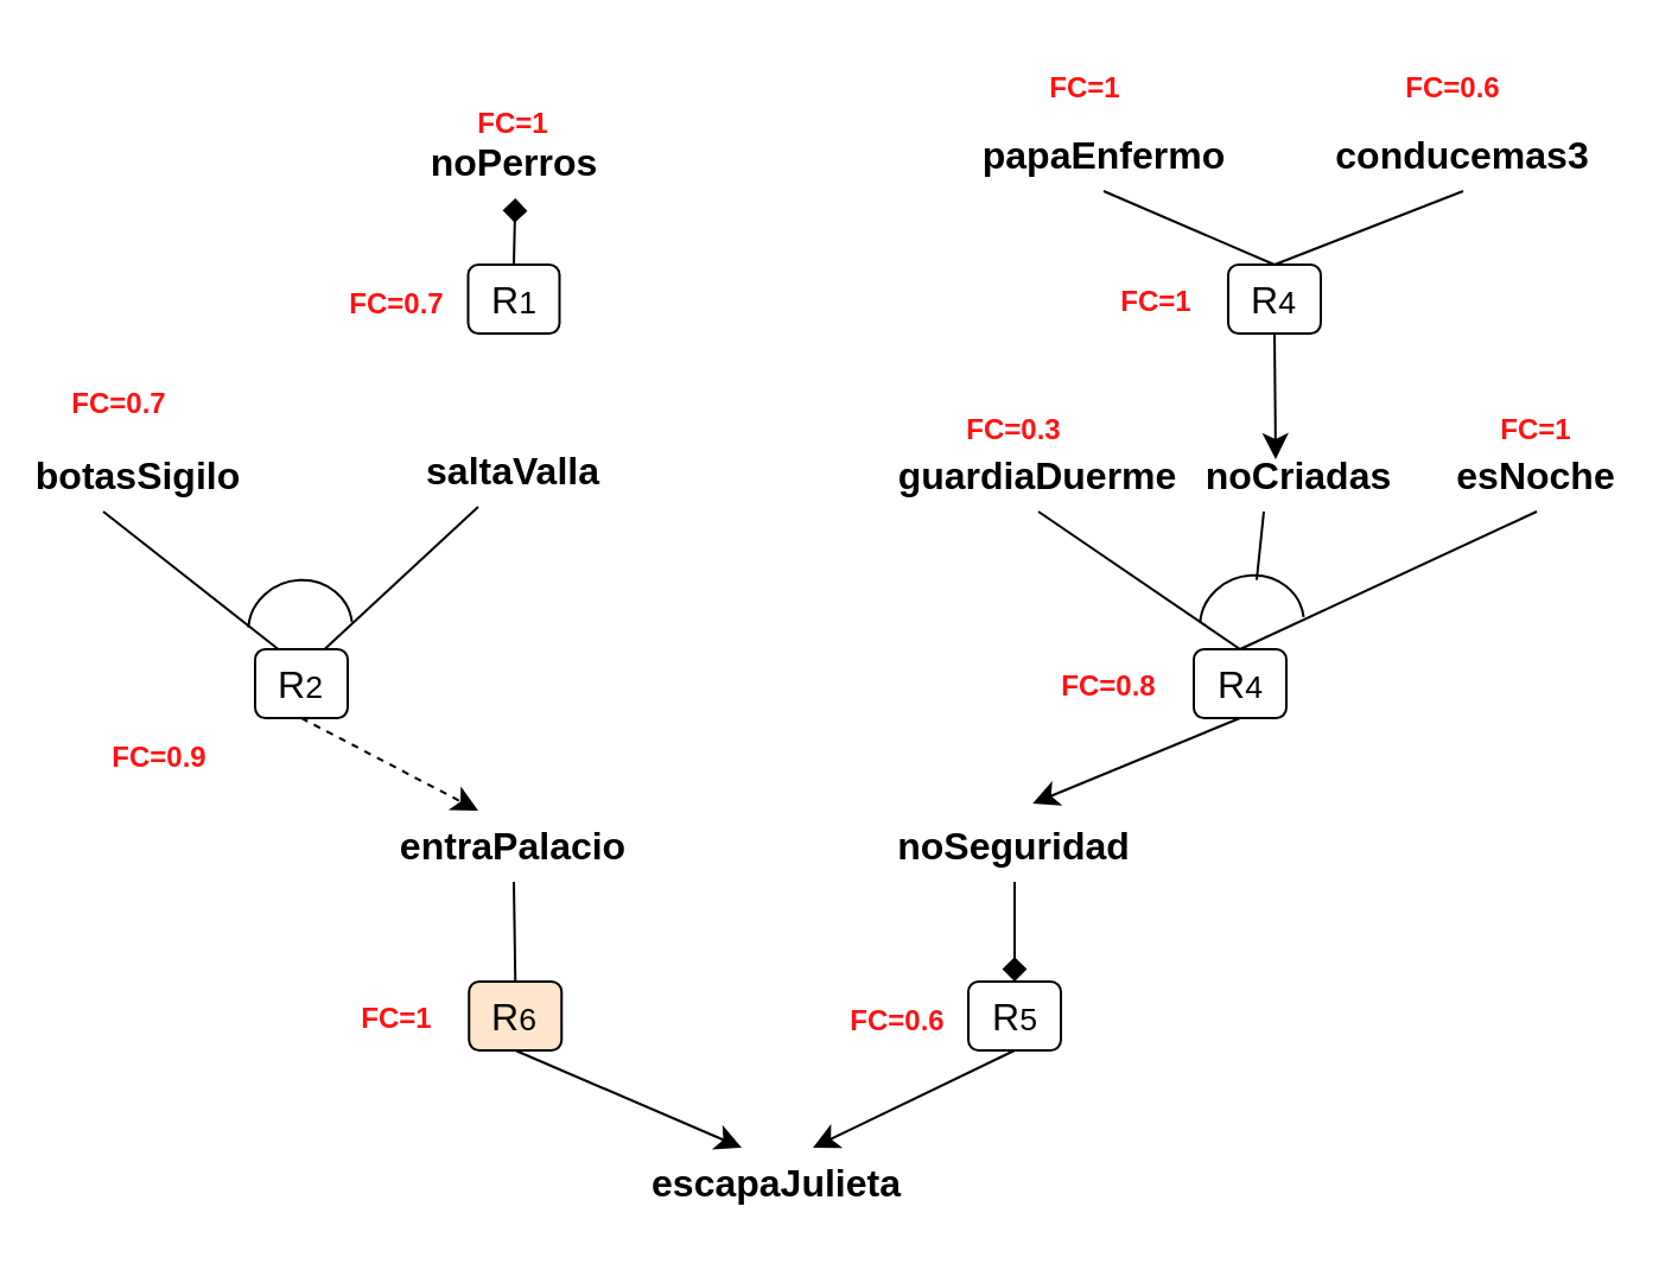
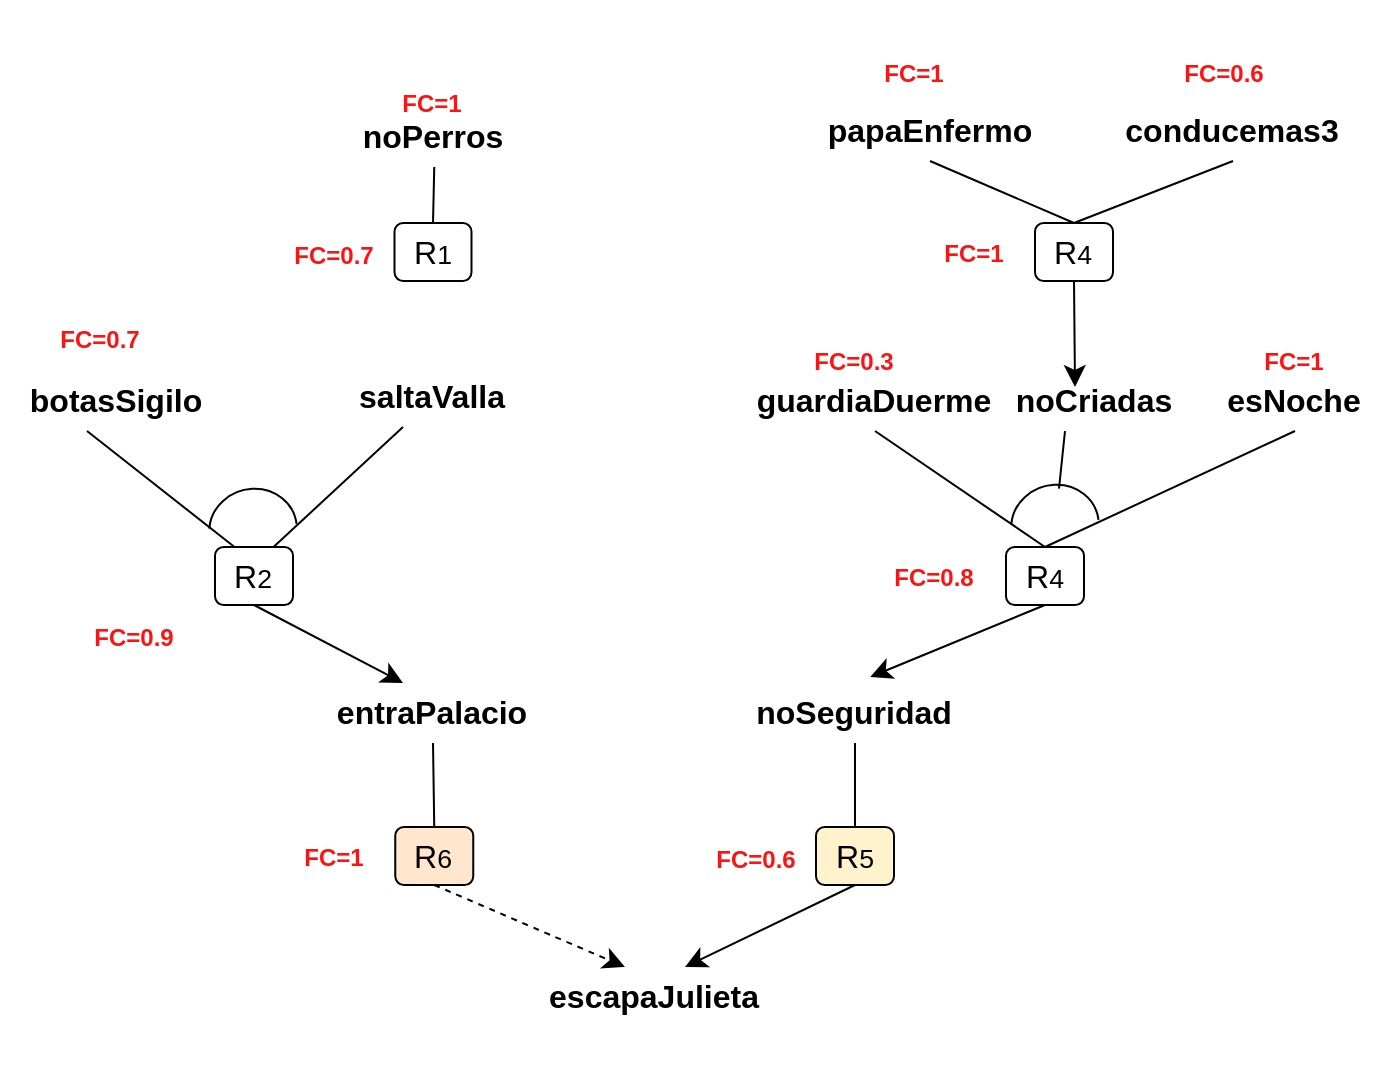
  <mxCell id="0" />
  <mxCell id="1" parent="0" />
  <mxCell id="2" value="&lt;b&gt;conducemas3&lt;/b&gt;" style="text;html=1;strokeColor=none;fillColor=none;align=center;verticalAlign=middle;whiteSpace=wrap;rounded=0;fontSize=16;" vertex="1" parent="1"><mxGeometry x="586" y="50" width="60" height="30" as="geometry" /></mxCell>
  <mxCell id="3" value="&lt;b&gt;papaEnfermo&lt;/b&gt;" style="text;html=1;strokeColor=none;fillColor=none;align=center;verticalAlign=middle;whiteSpace=wrap;rounded=0;fontSize=16;" vertex="1" parent="1"><mxGeometry x="434.5" y="50" width="60" height="30" as="geometry" /></mxCell>
  <mxCell id="4" value="&lt;b&gt;escapaJulieta&lt;/b&gt;" style="text;html=1;strokeColor=none;fillColor=none;align=center;verticalAlign=middle;whiteSpace=wrap;rounded=0;fontSize=16;" vertex="1" parent="1"><mxGeometry x="297" y="483" width="60" height="30" as="geometry" /></mxCell>
  <mxCell id="5" value="&lt;b&gt;botasSigilo&lt;/b&gt;" style="text;html=1;strokeColor=none;fillColor=none;align=center;verticalAlign=middle;whiteSpace=wrap;rounded=0;fontSize=16;" vertex="1" parent="1"><mxGeometry x="28" y="185" width="60" height="30" as="geometry" /></mxCell>
  <mxCell id="6" value="&lt;b&gt;saltaValla&lt;/b&gt;" style="text;html=1;strokeColor=none;fillColor=none;align=center;verticalAlign=middle;whiteSpace=wrap;rounded=0;fontSize=16;" vertex="1" parent="1"><mxGeometry x="186" y="183" width="60" height="30" as="geometry" /></mxCell>
  <mxCell id="7" value="&lt;b&gt;noPerros&lt;/b&gt;" style="text;html=1;strokeColor=none;fillColor=none;align=center;verticalAlign=middle;whiteSpace=wrap;rounded=0;fontSize=16;" vertex="1" parent="1"><mxGeometry x="186.25" y="53" width="60.75" height="30" as="geometry" /></mxCell>
  <mxCell id="8" value="&lt;b&gt;entraPalacio&lt;/b&gt;" style="text;html=1;strokeColor=none;fillColor=none;align=center;verticalAlign=middle;whiteSpace=wrap;rounded=0;fontSize=16;" vertex="1" parent="1"><mxGeometry x="186" y="341" width="60" height="30" as="geometry" /></mxCell>
  <mxCell id="9" value="&lt;b&gt;guardiaDuerme&lt;/b&gt;" style="text;html=1;strokeColor=none;fillColor=none;align=center;verticalAlign=middle;whiteSpace=wrap;rounded=0;fontSize=16;" vertex="1" parent="1"><mxGeometry x="407" y="185" width="60" height="30" as="geometry" /></mxCell>
  <mxCell id="10" value="&lt;b&gt;noCriadas&lt;/b&gt;" style="text;html=1;strokeColor=none;fillColor=none;align=center;verticalAlign=middle;whiteSpace=wrap;rounded=0;fontSize=16;" vertex="1" parent="1"><mxGeometry x="517" y="185" width="60" height="30" as="geometry" /></mxCell>
- <mxCell id="11" style="edgeStyle=none;curved=1;rounded=0;orthogonalLoop=1;jettySize=auto;html=1;exitX=0.5;exitY=1;exitDx=0;exitDy=0;entryX=0.25;entryY=0;entryDx=0;entryDy=0;fontSize=12;startSize=8;endSize=8;dashed=1;" edge="1" parent="1" source="12" target="8"><mxGeometry relative="1" as="geometry" /></mxCell>
+ <mxCell id="11" style="edgeStyle=none;curved=1;rounded=0;orthogonalLoop=1;jettySize=auto;html=1;exitX=0.5;exitY=1;exitDx=0;exitDy=0;entryX=0.25;entryY=0;entryDx=0;entryDy=0;fontSize=12;startSize=8;endSize=8;" edge="1" parent="1" source="12" target="8"><mxGeometry relative="1" as="geometry" /></mxCell>
  <mxCell id="12" value="R&lt;span style=&quot;font-size: 13.333px;&quot;&gt;2&lt;/span&gt;" style="rounded=1;whiteSpace=wrap;html=1;fontSize=16;" vertex="1" parent="1"><mxGeometry x="107" y="273" width="39" height="29" as="geometry" /></mxCell>
  <mxCell id="13" value="R&lt;span style=&quot;font-size: 13.333px;&quot;&gt;1&lt;/span&gt;" style="rounded=1;whiteSpace=wrap;html=1;fontSize=16;" vertex="1" parent="1"><mxGeometry x="196.75" y="111" width="38.5" height="29" as="geometry" /></mxCell>
  <mxCell id="14" style="edgeStyle=none;curved=1;rounded=0;orthogonalLoop=1;jettySize=auto;html=1;entryX=0.75;entryY=0;entryDx=0;entryDy=0;fontSize=12;startSize=8;endSize=8;exitX=0.5;exitY=1;exitDx=0;exitDy=0;" edge="1" parent="1" source="42" target="4"><mxGeometry relative="1" as="geometry"><mxPoint x="397" y="443" as="sourcePoint" /></mxGeometry></mxCell>
  <mxCell id="15" value="R&lt;span style=&quot;font-size: 13.333px;&quot;&gt;4&lt;/span&gt;" style="rounded=1;whiteSpace=wrap;html=1;fontSize=16;" vertex="1" parent="1"><mxGeometry x="517" y="111" width="39" height="29" as="geometry" /></mxCell>
  <mxCell id="16" style="edgeStyle=none;curved=1;rounded=0;orthogonalLoop=1;jettySize=auto;html=1;exitX=0.5;exitY=1;exitDx=0;exitDy=0;fontSize=12;startSize=8;endSize=8;entryX=0.627;entryY=-0.1;entryDx=0;entryDy=0;entryPerimeter=0;" edge="1" parent="1" source="17" target="37"><mxGeometry relative="1" as="geometry"><mxPoint x="222.5" y="341" as="targetPoint" /></mxGeometry></mxCell>
  <mxCell id="17" value="R&lt;span style=&quot;font-size: 13.333px;&quot;&gt;4&lt;/span&gt;" style="rounded=1;whiteSpace=wrap;html=1;fontSize=16;" vertex="1" parent="1"><mxGeometry x="502.5" y="273" width="39" height="29" as="geometry" /></mxCell>
- <mxCell id="18" style="edgeStyle=none;curved=1;rounded=0;orthogonalLoop=1;jettySize=auto;html=1;entryX=0.25;entryY=0;entryDx=0;entryDy=0;fontSize=12;startSize=8;endSize=8;exitX=0.5;exitY=1;exitDx=0;exitDy=0;" edge="1" parent="1" source="41" target="4"><mxGeometry relative="1" as="geometry"><mxPoint x="257" y="443" as="sourcePoint" /></mxGeometry></mxCell>
- <mxCell id="19" value="" style="endArrow=diamond;html=1;rounded=0;fontSize=12;startSize=8;endSize=8;edgeStyle=none;curved=1;entryX=0.5;entryY=1;entryDx=0;entryDy=0;exitX=0.5;exitY=0;exitDx=0;exitDy=0;" edge="1" parent="1" source="13" target="7"><mxGeometry width="50" height="50" relative="1" as="geometry"><mxPoint x="191" y="161" as="sourcePoint" /><mxPoint x="241" y="111" as="targetPoint" /></mxGeometry></mxCell>
+ <mxCell id="18" style="edgeStyle=none;curved=1;rounded=0;orthogonalLoop=1;jettySize=auto;html=1;entryX=0.25;entryY=0;entryDx=0;entryDy=0;fontSize=12;startSize=8;endSize=8;exitX=0.5;exitY=1;exitDx=0;exitDy=0;dashed=1;" edge="1" parent="1" source="41" target="4"><mxGeometry relative="1" as="geometry"><mxPoint x="257" y="443" as="sourcePoint" /></mxGeometry></mxCell>
+ <mxCell id="19" value="" style="endArrow=none;html=1;rounded=0;fontSize=12;startSize=8;endSize=8;edgeStyle=none;curved=1;entryX=0.5;entryY=1;entryDx=0;entryDy=0;exitX=0.5;exitY=0;exitDx=0;exitDy=0;" edge="1" parent="1" source="13" target="7"><mxGeometry width="50" height="50" relative="1" as="geometry"><mxPoint x="191" y="161" as="sourcePoint" /><mxPoint x="241" y="111" as="targetPoint" /></mxGeometry></mxCell>
  <mxCell id="20" value="" style="endArrow=none;html=1;rounded=0;fontSize=12;startSize=8;endSize=8;edgeStyle=none;curved=1;entryX=0.5;entryY=1;entryDx=0;entryDy=0;exitX=0.5;exitY=0;exitDx=0;exitDy=0;" edge="1" parent="1" source="15" target="3"><mxGeometry width="50" height="50" relative="1" as="geometry"><mxPoint x="172.5" y="523" as="sourcePoint" /><mxPoint x="222.5" y="473" as="targetPoint" /></mxGeometry></mxCell>
  <mxCell id="21" value="" style="endArrow=none;html=1;rounded=0;fontSize=12;startSize=8;endSize=8;edgeStyle=none;curved=1;entryX=0.5;entryY=1;entryDx=0;entryDy=0;exitX=0.5;exitY=0;exitDx=0;exitDy=0;" edge="1" parent="1" source="15" target="2"><mxGeometry width="50" height="50" relative="1" as="geometry"><mxPoint x="218.5" y="539.5" as="sourcePoint" /><mxPoint x="268.5" y="489.5" as="targetPoint" /></mxGeometry></mxCell>
  <mxCell id="22" value="" style="endArrow=none;html=1;rounded=0;fontSize=12;startSize=8;endSize=8;edgeStyle=none;curved=1;entryX=0.25;entryY=1;entryDx=0;entryDy=0;exitX=0.25;exitY=0;exitDx=0;exitDy=0;" edge="1" parent="1" source="12" target="5"><mxGeometry width="50" height="50" relative="1" as="geometry"><mxPoint x="86" y="337" as="sourcePoint" /><mxPoint x="1" y="272" as="targetPoint" /></mxGeometry></mxCell>
  <mxCell id="23" value="" style="endArrow=none;html=1;rounded=0;fontSize=12;edgeStyle=none;curved=1;entryX=0.25;entryY=1;entryDx=0;entryDy=0;exitX=0.75;exitY=0;exitDx=0;exitDy=0;entryPerimeter=0;" edge="1" parent="1" source="12" target="6"><mxGeometry width="50" height="50" relative="1" as="geometry"><mxPoint x="161" y="321" as="sourcePoint" /><mxPoint x="206" y="256" as="targetPoint" /></mxGeometry></mxCell>
  <mxCell id="24" value="" style="endArrow=none;html=1;rounded=0;fontSize=12;startSize=8;endSize=8;edgeStyle=none;curved=1;entryX=0.5;entryY=1;entryDx=0;entryDy=0;exitX=0.5;exitY=0;exitDx=0;exitDy=0;" edge="1" parent="1" source="17" target="9"><mxGeometry width="50" height="50" relative="1" as="geometry"><mxPoint x="371.5" y="385" as="sourcePoint" /><mxPoint x="421.5" y="335" as="targetPoint" /></mxGeometry></mxCell>
  <mxCell id="25" value="" style="endArrow=none;html=1;rounded=0;fontSize=12;startSize=8;endSize=8;edgeStyle=none;curved=1;entryX=0.25;entryY=1;entryDx=0;entryDy=0;exitX=0.346;exitY=0.928;exitDx=0;exitDy=0;exitPerimeter=0;" edge="1" parent="1" source="40" target="10"><mxGeometry width="50" height="50" relative="1" as="geometry"><mxPoint x="534.5" y="249" as="sourcePoint" /><mxPoint x="431.5" y="345" as="targetPoint" /></mxGeometry></mxCell>
  <mxCell id="26" value="" style="endArrow=classic;html=1;rounded=0;fontSize=12;startSize=8;endSize=8;edgeStyle=none;curved=1;exitX=0.5;exitY=1;exitDx=0;exitDy=0;" edge="1" parent="1" source="15"><mxGeometry width="50" height="50" relative="1" as="geometry"><mxPoint x="528.5" y="156" as="sourcePoint" /><mxPoint x="537" y="193" as="targetPoint" /></mxGeometry></mxCell>
  <mxCell id="27" value="&lt;font color=&quot;#ff1212&quot; style=&quot;font-size: 12px;&quot;&gt;&lt;b&gt;FC=1&lt;/b&gt;&lt;/font&gt;" style="text;html=1;strokeColor=none;fillColor=none;align=center;verticalAlign=middle;whiteSpace=wrap;rounded=0;fontSize=16;" vertex="1" parent="1"><mxGeometry x="617" y="164" width="60" height="30" as="geometry" /></mxCell>
  <mxCell id="28" value="&lt;font style=&quot;font-size: 12px;&quot; color=&quot;#ff1212&quot;&gt;&lt;b&gt;FC=0.6&lt;/b&gt;&lt;/font&gt;" style="text;html=1;strokeColor=none;fillColor=none;align=center;verticalAlign=middle;whiteSpace=wrap;rounded=0;fontSize=16;" vertex="1" parent="1"><mxGeometry x="582" y="20" width="60" height="30" as="geometry" /></mxCell>
  <mxCell id="29" value="&lt;font color=&quot;#ff1212&quot; style=&quot;font-size: 12px;&quot;&gt;&lt;b&gt;FC=1&lt;/b&gt;&lt;/font&gt;" style="text;html=1;strokeColor=none;fillColor=none;align=center;verticalAlign=middle;whiteSpace=wrap;rounded=0;fontSize=16;" vertex="1" parent="1"><mxGeometry x="427" y="20" width="60" height="30" as="geometry" /></mxCell>
  <mxCell id="30" value="&lt;font color=&quot;#ff1212&quot; style=&quot;font-size: 12px;&quot;&gt;&lt;b&gt;FC=1&lt;/b&gt;&lt;/font&gt;" style="text;html=1;strokeColor=none;fillColor=none;align=center;verticalAlign=middle;whiteSpace=wrap;rounded=0;fontSize=16;" vertex="1" parent="1"><mxGeometry x="186" y="35" width="60" height="30" as="geometry" /></mxCell>
  <mxCell id="31" value="&lt;b&gt;&lt;font color=&quot;#ff1212&quot; style=&quot;font-size: 12px;&quot;&gt;FC=0.7&lt;/font&gt;&lt;/b&gt;" style="text;html=1;strokeColor=none;fillColor=none;align=center;verticalAlign=middle;whiteSpace=wrap;rounded=0;fontSize=16;" vertex="1" parent="1"><mxGeometry x="20" y="153" width="60" height="30" as="geometry" /></mxCell>
  <mxCell id="32" value="&lt;font color=&quot;#ff1212&quot; style=&quot;font-size: 12px;&quot;&gt;&lt;b&gt;FC=0.8&lt;/b&gt;&lt;/font&gt;" style="text;html=1;strokeColor=none;fillColor=none;align=center;verticalAlign=middle;whiteSpace=wrap;rounded=0;fontSize=16;" vertex="1" parent="1"><mxGeometry x="437" y="272" width="60" height="30" as="geometry" /></mxCell>
  <mxCell id="33" value="&lt;b&gt;&lt;font color=&quot;#ff1212&quot; style=&quot;font-size: 12px;&quot;&gt;FC=0.7&lt;/font&gt;&lt;/b&gt;" style="text;html=1;strokeColor=none;fillColor=none;align=center;verticalAlign=middle;whiteSpace=wrap;rounded=0;fontSize=16;" vertex="1" parent="1"><mxGeometry x="136.75" y="110.5" width="60" height="30" as="geometry" /></mxCell>
  <mxCell id="34" value="&lt;font color=&quot;#ff1212&quot; style=&quot;font-size: 12px;&quot;&gt;&lt;b&gt;FC=0.3&lt;/b&gt;&lt;/font&gt;" style="text;html=1;strokeColor=none;fillColor=none;align=center;verticalAlign=middle;whiteSpace=wrap;rounded=0;fontSize=16;" vertex="1" parent="1"><mxGeometry x="397" y="164" width="60" height="30" as="geometry" /></mxCell>
  <mxCell id="35" value="&lt;b&gt;&lt;font style=&quot;font-size: 12px;&quot; color=&quot;#ff1212&quot;&gt;FC=0.9&lt;/font&gt;&lt;/b&gt;" style="text;html=1;strokeColor=none;fillColor=none;align=center;verticalAlign=middle;whiteSpace=wrap;rounded=0;fontSize=16;" vertex="1" parent="1"><mxGeometry x="37" y="302" width="60" height="30" as="geometry" /></mxCell>
  <mxCell id="36" value="" style="verticalLabelPosition=bottom;verticalAlign=top;html=1;shape=mxgraph.basic.arc;startAngle=0.3;endAngle=0.771;rotation=-195;" vertex="1" parent="1"><mxGeometry x="104" y="244" width="44" height="41" as="geometry" /></mxCell>
  <mxCell id="37" value="&lt;b&gt;noSeguridad&lt;br&gt;&lt;/b&gt;" style="text;html=1;strokeColor=none;fillColor=none;align=center;verticalAlign=middle;whiteSpace=wrap;rounded=0;fontSize=16;" vertex="1" parent="1"><mxGeometry x="397" y="341" width="60" height="30" as="geometry" /></mxCell>
  <mxCell id="38" value="&lt;b&gt;esNoche&lt;/b&gt;" style="text;html=1;strokeColor=none;fillColor=none;align=center;verticalAlign=middle;whiteSpace=wrap;rounded=0;fontSize=16;" vertex="1" parent="1"><mxGeometry x="617" y="185" width="60" height="30" as="geometry" /></mxCell>
  <mxCell id="39" value="" style="endArrow=none;html=1;rounded=0;fontSize=12;startSize=8;endSize=8;edgeStyle=none;curved=1;entryX=0.5;entryY=1;entryDx=0;entryDy=0;exitX=0.5;exitY=0;exitDx=0;exitDy=0;" edge="1" parent="1" source="17" target="38"><mxGeometry width="50" height="50" relative="1" as="geometry"><mxPoint x="532" y="283" as="sourcePoint" /><mxPoint x="550" y="225" as="targetPoint" /></mxGeometry></mxCell>
  <mxCell id="40" value="" style="verticalLabelPosition=bottom;verticalAlign=top;html=1;shape=mxgraph.basic.arc;startAngle=0.3;endAngle=0.771;rotation=-195;" vertex="1" parent="1"><mxGeometry x="505" y="242" width="44" height="41" as="geometry" /></mxCell>
  <mxCell id="41" value="R&lt;span style=&quot;font-size: 13.333px;&quot;&gt;6&lt;/span&gt;" style="rounded=1;whiteSpace=wrap;html=1;fontSize=16;fillColor=#ffe6cc;" vertex="1" parent="1"><mxGeometry x="197.13" y="413" width="39" height="29" as="geometry" /></mxCell>
- <mxCell id="42" value="R&lt;span style=&quot;font-size: 13.333px;&quot;&gt;5&lt;/span&gt;" style="rounded=1;whiteSpace=wrap;html=1;fontSize=16;" vertex="1" parent="1"><mxGeometry x="407.5" y="413" width="39" height="29" as="geometry" /></mxCell>
- <mxCell id="43" value="" style="endArrow=diamond;html=1;rounded=0;fontSize=12;startSize=8;endSize=8;edgeStyle=none;curved=1;entryX=0.5;entryY=0;entryDx=0;entryDy=0;exitX=0.5;exitY=1;exitDx=0;exitDy=0;" edge="1" parent="1" source="37" target="42"><mxGeometry width="50" height="50" relative="1" as="geometry"><mxPoint x="539" y="254" as="sourcePoint" /><mxPoint x="550" y="225" as="targetPoint" /></mxGeometry></mxCell>
+ <mxCell id="42" value="R&lt;span style=&quot;font-size: 13.333px;&quot;&gt;5&lt;/span&gt;" style="rounded=1;whiteSpace=wrap;html=1;fontSize=16;fillColor=#fff2cc;" vertex="1" parent="1"><mxGeometry x="407.5" y="413" width="39" height="29" as="geometry" /></mxCell>
+ <mxCell id="43" value="" style="endArrow=none;html=1;rounded=0;fontSize=12;startSize=8;endSize=8;edgeStyle=none;curved=1;entryX=0.5;entryY=0;entryDx=0;entryDy=0;exitX=0.5;exitY=1;exitDx=0;exitDy=0;" edge="1" parent="1" source="37" target="42"><mxGeometry width="50" height="50" relative="1" as="geometry"><mxPoint x="539" y="254" as="sourcePoint" /><mxPoint x="550" y="225" as="targetPoint" /></mxGeometry></mxCell>
  <mxCell id="44" value="" style="endArrow=none;html=1;rounded=0;fontSize=12;startSize=8;endSize=8;edgeStyle=none;curved=1;entryX=0.5;entryY=1;entryDx=0;entryDy=0;exitX=0.5;exitY=0;exitDx=0;exitDy=0;" edge="1" parent="1" source="41" target="8"><mxGeometry width="50" height="50" relative="1" as="geometry"><mxPoint x="549" y="264" as="sourcePoint" /><mxPoint x="560" y="235" as="targetPoint" /></mxGeometry></mxCell>
  <mxCell id="45" value="&lt;font style=&quot;font-size: 12px;&quot; color=&quot;#ff1212&quot;&gt;&lt;b&gt;FC=1&lt;/b&gt;&lt;/font&gt;" style="text;html=1;strokeColor=none;fillColor=none;align=center;verticalAlign=middle;whiteSpace=wrap;rounded=0;fontSize=16;" vertex="1" parent="1"><mxGeometry x="137.13" y="412" width="60" height="30" as="geometry" /></mxCell>
  <mxCell id="46" value="&lt;font style=&quot;font-size: 12px;&quot; color=&quot;#ff1212&quot;&gt;&lt;b&gt;FC=1&lt;/b&gt;&lt;/font&gt;" style="text;html=1;strokeColor=none;fillColor=none;align=center;verticalAlign=middle;whiteSpace=wrap;rounded=0;fontSize=16;" vertex="1" parent="1"><mxGeometry x="457" y="110" width="60" height="30" as="geometry" /></mxCell>
  <mxCell id="47" value="&lt;font style=&quot;font-size: 12px;&quot; color=&quot;#ff1212&quot;&gt;&lt;b&gt;FC=0.6&lt;/b&gt;&lt;/font&gt;" style="text;html=1;strokeColor=none;fillColor=none;align=center;verticalAlign=middle;whiteSpace=wrap;rounded=0;fontSize=16;" vertex="1" parent="1"><mxGeometry x="347.5" y="413" width="60" height="30" as="geometry" /></mxCell>
